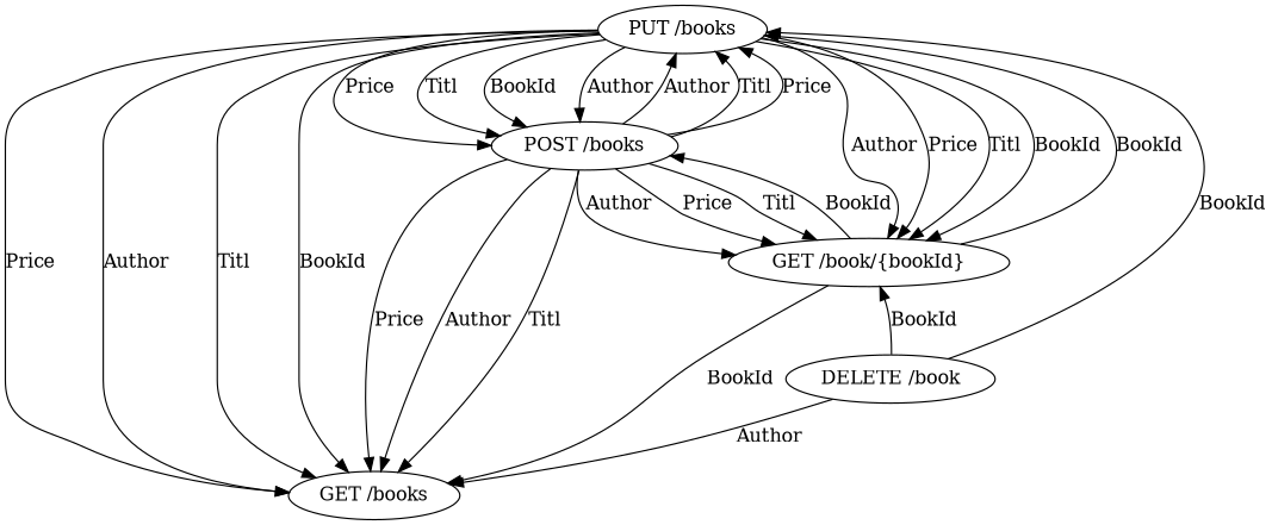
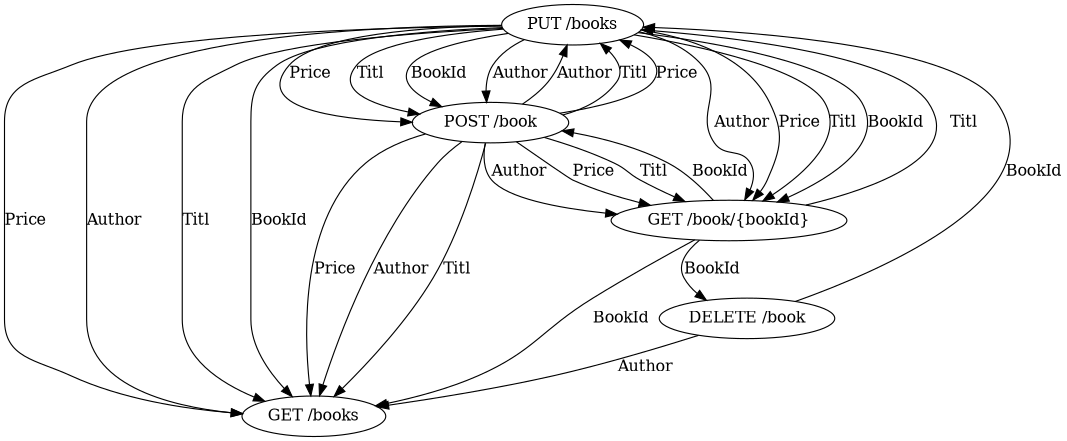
  digraph {
    n1 [label="GET /books"]
    n2 [label="PUT /books"]
-   n3 [label="POST /books"]
+   n3 [label="POST /book"]
    n4 [label="GET /book/{bookId}"]
    n5 [label="DELETE /book"]
    n2 -> n1 [label=Price]
    n2 -> n1 [label=Author]
    n2 -> n1 [label=Titl]
    n2 -> n1 [label=BookId]
    n2 -> n3 [label=Price]
    n2 -> n3 [label=Titl]
    n2 -> n3 [label=BookId]
    n2 -> n3 [label=Author]
    n2 -> n4 [label=Author]
    n2 -> n4 [label=Price]
    n2 -> n4 [label=Titl]
    n2 -> n4 [label=BookId]
    n3 -> n1 [label=Price]
    n3 -> n1 [label=Author]
    n3 -> n1 [label=Titl]
    n3 -> n2 [label=Author]
    n3 -> n2 [label=Titl]
    n3 -> n2 [label=Price]
    n3 -> n4 [label=Author]
    n3 -> n4 [label=Price]
    n3 -> n4 [label=Titl]
    n4 -> n1 [label=BookId]
-   n4 -> n2 [label=BookId]
+   n4 -> n2 [label=Titl]
    n4 -> n3 [label=BookId]
    n5 -> n1 [label=Author]
    n5 -> n2 [label=BookId]
-   n5 -> n4 [label=BookId]
+   n4 -> n5 [label=BookId]
  }
